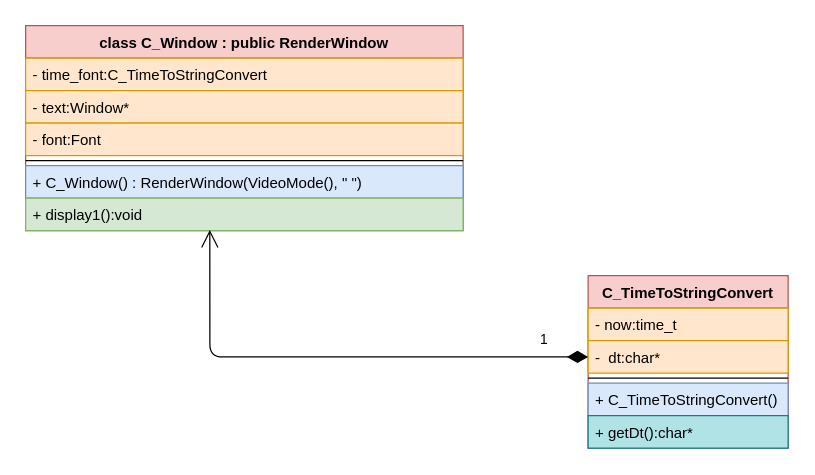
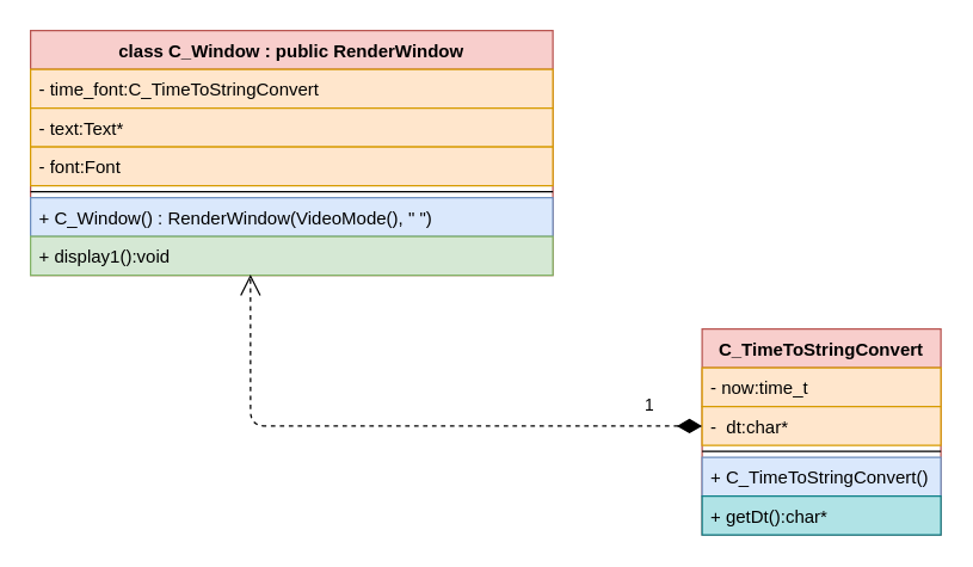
  <mxCell id="0" />
  <mxCell id="1" parent="0" />
  <mxCell id="2" value="C_TimeToStringConvert" style="swimlane;fontStyle=1;align=center;verticalAlign=top;childLayout=stackLayout;horizontal=1;startSize=26;horizontalStack=0;resizeParent=1;resizeParentMax=0;resizeLast=0;collapsible=1;marginBottom=0;fillColor=#f8cecc;strokeColor=#b85450;" parent="1" vertex="1"><mxGeometry x="470" y="220" width="160" height="138" as="geometry" /></mxCell>
  <mxCell id="3" value="- now:time_t " style="text;strokeColor=#d79b00;fillColor=#ffe6cc;align=left;verticalAlign=top;spacingLeft=4;spacingRight=4;overflow=hidden;rotatable=0;points=[[0,0.5],[1,0.5]];portConstraint=eastwest;" parent="2" vertex="1"><mxGeometry y="26" width="160" height="26" as="geometry" /></mxCell>
  <mxCell id="4" value="-  dt:char*" style="text;strokeColor=#d79b00;fillColor=#ffe6cc;align=left;verticalAlign=top;spacingLeft=4;spacingRight=4;overflow=hidden;rotatable=0;points=[[0,0.5],[1,0.5]];portConstraint=eastwest;" vertex="1" parent="2"><mxGeometry y="52" width="160" height="26" as="geometry" /></mxCell>
  <mxCell id="5" value="" style="line;strokeWidth=1;fillColor=none;align=left;verticalAlign=middle;spacingTop=-1;spacingLeft=3;spacingRight=3;rotatable=0;labelPosition=right;points=[];portConstraint=eastwest;" parent="2" vertex="1"><mxGeometry y="78" width="160" height="8" as="geometry" /></mxCell>
  <mxCell id="6" value="+ C_TimeToStringConvert() " style="text;strokeColor=#6c8ebf;fillColor=#dae8fc;align=left;verticalAlign=top;spacingLeft=4;spacingRight=4;overflow=hidden;rotatable=0;points=[[0,0.5],[1,0.5]];portConstraint=eastwest;" parent="2" vertex="1"><mxGeometry y="86" width="160" height="26" as="geometry" /></mxCell>
  <mxCell id="7" value="+ getDt():char*" style="text;strokeColor=#0e8088;fillColor=#b0e3e6;align=left;verticalAlign=top;spacingLeft=4;spacingRight=4;overflow=hidden;rotatable=0;points=[[0,0.5],[1,0.5]];portConstraint=eastwest;" vertex="1" parent="2"><mxGeometry y="112" width="160" height="26" as="geometry" /></mxCell>
  <mxCell id="8" value="class C_Window : public RenderWindow" style="swimlane;fontStyle=1;align=center;verticalAlign=top;childLayout=stackLayout;horizontal=1;startSize=26;horizontalStack=0;resizeParent=1;resizeParentMax=0;resizeLast=0;collapsible=1;marginBottom=0;fillColor=#f8cecc;strokeColor=#b85450;" vertex="1" parent="1"><mxGeometry x="20" y="20" width="350" height="164" as="geometry" /></mxCell>
  <mxCell id="9" value="- time_font:C_TimeToStringConvert" style="text;strokeColor=#d79b00;fillColor=#ffe6cc;align=left;verticalAlign=top;spacingLeft=4;spacingRight=4;overflow=hidden;rotatable=0;points=[[0,0.5],[1,0.5]];portConstraint=eastwest;" vertex="1" parent="8"><mxGeometry y="26" width="350" height="26" as="geometry" /></mxCell>
- <mxCell id="10" value="- text:Window* " style="text;strokeColor=#d79b00;fillColor=#ffe6cc;align=left;verticalAlign=top;spacingLeft=4;spacingRight=4;overflow=hidden;rotatable=0;points=[[0,0.5],[1,0.5]];portConstraint=eastwest;" vertex="1" parent="8"><mxGeometry y="52" width="350" height="26" as="geometry" /></mxCell>
+ <mxCell id="10" value="- text:Text* " style="text;strokeColor=#d79b00;fillColor=#ffe6cc;align=left;verticalAlign=top;spacingLeft=4;spacingRight=4;overflow=hidden;rotatable=0;points=[[0,0.5],[1,0.5]];portConstraint=eastwest;" vertex="1" parent="8"><mxGeometry y="52" width="350" height="26" as="geometry" /></mxCell>
  <mxCell id="11" value="- font:Font " style="text;strokeColor=#d79b00;fillColor=#ffe6cc;align=left;verticalAlign=top;spacingLeft=4;spacingRight=4;overflow=hidden;rotatable=0;points=[[0,0.5],[1,0.5]];portConstraint=eastwest;" vertex="1" parent="8"><mxGeometry y="78" width="350" height="26" as="geometry" /></mxCell>
  <mxCell id="12" value="" style="line;strokeWidth=1;fillColor=none;align=left;verticalAlign=middle;spacingTop=-1;spacingLeft=3;spacingRight=3;rotatable=0;labelPosition=right;points=[];portConstraint=eastwest;" vertex="1" parent="8"><mxGeometry y="104" width="350" height="8" as="geometry" /></mxCell>
  <mxCell id="13" value="+ C_Window() : RenderWindow(VideoMode(), &quot; &quot;)" style="text;strokeColor=#6c8ebf;fillColor=#dae8fc;align=left;verticalAlign=top;spacingLeft=4;spacingRight=4;overflow=hidden;rotatable=0;points=[[0,0.5],[1,0.5]];portConstraint=eastwest;" vertex="1" parent="8"><mxGeometry y="112" width="350" height="26" as="geometry" /></mxCell>
  <mxCell id="14" value="+ display1():void" style="text;strokeColor=#82b366;fillColor=#d5e8d4;align=left;verticalAlign=top;spacingLeft=4;spacingRight=4;overflow=hidden;rotatable=0;points=[[0,0.5],[1,0.5]];portConstraint=eastwest;" vertex="1" parent="8"><mxGeometry y="138" width="350" height="26" as="geometry" /></mxCell>
- <mxCell id="15" value="1" style="endArrow=open;html=1;endSize=12;startArrow=diamondThin;startSize=14;startFill=1;edgeStyle=orthogonalEdgeStyle;align=left;verticalAlign=bottom;exitX=0;exitY=0.5;exitDx=0;exitDy=0;entryX=0.421;entryY=0.977;entryDx=0;entryDy=0;entryPerimeter=0;" edge="1" parent="1" source="4" target="14"><mxGeometry x="-0.802" y="-5" relative="1" as="geometry"><mxPoint x="220" y="110" as="sourcePoint" /><mxPoint x="380" y="110" as="targetPoint" /><mxPoint as="offset" /></mxGeometry></mxCell>
+ <mxCell id="15" value="1" style="endArrow=open;html=1;endSize=12;startArrow=diamondThin;startSize=14;startFill=1;edgeStyle=orthogonalEdgeStyle;align=left;verticalAlign=bottom;exitX=0;exitY=0.5;exitDx=0;exitDy=0;entryX=0.421;entryY=0.977;entryDx=0;entryDy=0;entryPerimeter=0;dashed=1;" edge="1" parent="1" source="4" target="14"><mxGeometry x="-0.802" y="-5" relative="1" as="geometry"><mxPoint x="220" y="110" as="sourcePoint" /><mxPoint x="380" y="110" as="targetPoint" /><mxPoint as="offset" /></mxGeometry></mxCell>
